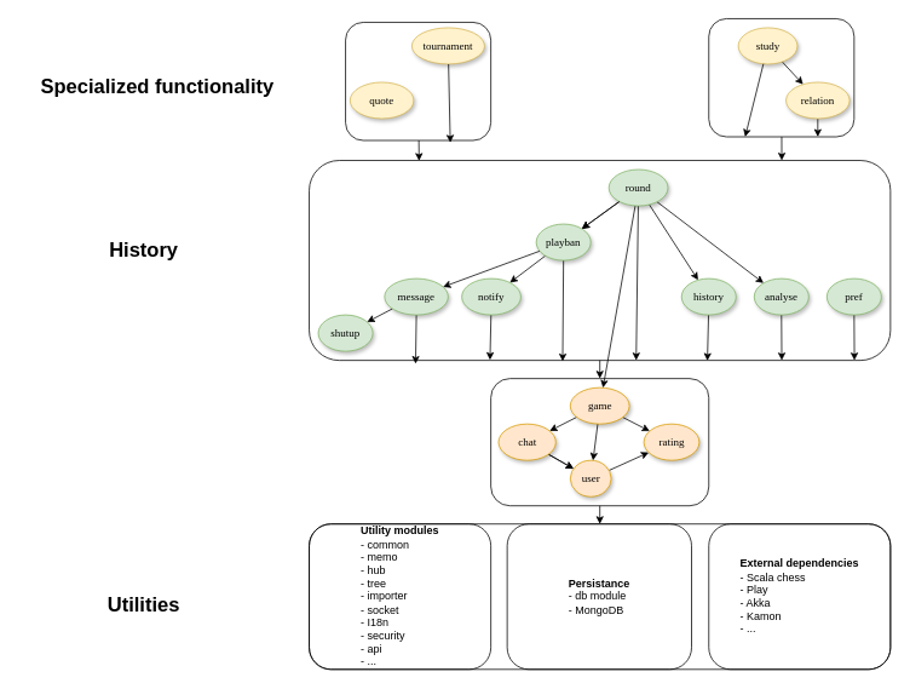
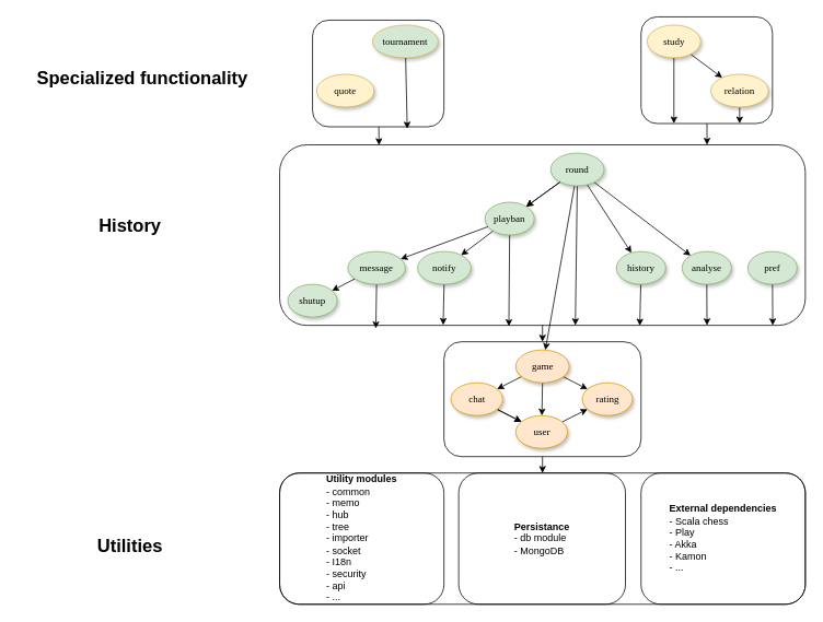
  <mxCell id="0" />
  <mxCell id="1" parent="0" />
  <mxCell id="2" style="edgeStyle=none;rounded=0;orthogonalLoop=1;jettySize=auto;html=1;entryX=0.813;entryY=0;entryDx=0;entryDy=0;entryPerimeter=0;" parent="1" source="3" target="7" edge="1"><mxGeometry relative="1" as="geometry"><mxPoint x="760" y="156" as="targetPoint" /></mxGeometry></mxCell>
  <mxCell id="3" value="" style="rounded=1;whiteSpace=wrap;html=1;fillColor=none;" parent="1" vertex="1"><mxGeometry x="780" y="20" width="160" height="130" as="geometry" /></mxCell>
  <mxCell id="4" style="edgeStyle=none;rounded=0;orthogonalLoop=1;jettySize=auto;html=1;entryX=0.5;entryY=0;entryDx=0;entryDy=0;" parent="1" source="5" target="51" edge="1"><mxGeometry relative="1" as="geometry" /></mxCell>
  <mxCell id="5" value="" style="rounded=1;whiteSpace=wrap;html=1;fillColor=none;" parent="1" vertex="1"><mxGeometry x="540" y="416" width="240" height="140" as="geometry" /></mxCell>
  <mxCell id="6" style="edgeStyle=none;rounded=0;orthogonalLoop=1;jettySize=auto;html=1;" parent="1" source="7" target="5" edge="1"><mxGeometry relative="1" as="geometry" /></mxCell>
  <mxCell id="7" value="" style="rounded=1;whiteSpace=wrap;html=1;fillColor=none;" parent="1" vertex="1"><mxGeometry x="340" y="176" width="640" height="220" as="geometry" /></mxCell>
  <mxCell id="8" style="edgeStyle=none;rounded=1;orthogonalLoop=1;jettySize=auto;html=1;" parent="1" source="16" target="10" edge="1"><mxGeometry relative="1" as="geometry" /></mxCell>
  <mxCell id="9" style="edgeStyle=none;rounded=1;orthogonalLoop=1;jettySize=auto;html=1;" parent="1" source="10" target="17" edge="1"><mxGeometry relative="1" as="geometry" /></mxCell>
- <mxCell id="10" value="user" style="ellipse;whiteSpace=wrap;html=1;rounded=0;shadow=1;comic=0;labelBackgroundColor=none;strokeColor=#d79b00;strokeWidth=1;fillColor=#ffe6cc;fontFamily=Verdana;fontSize=12;align=center;" parent="1" vertex="1"><mxGeometry x="627.5" y="506" width="45" height="40" as="geometry" /></mxCell>
+ <mxCell id="10" value="user" style="ellipse;whiteSpace=wrap;html=1;rounded=0;shadow=1;comic=0;labelBackgroundColor=none;strokeColor=#d79b00;strokeWidth=1;fillColor=#ffe6cc;fontFamily=Verdana;fontSize=12;align=center;" parent="1" vertex="1"><mxGeometry x="627.5" y="506" width="63" height="40" as="geometry" /></mxCell>
  <mxCell id="11" style="edgeStyle=none;rounded=1;orthogonalLoop=1;jettySize=auto;html=1;" parent="1" source="14" target="10" edge="1"><mxGeometry relative="1" as="geometry" /></mxCell>
  <mxCell id="12" style="edgeStyle=none;rounded=1;orthogonalLoop=1;jettySize=auto;html=1;" parent="1" source="14" target="16" edge="1"><mxGeometry relative="1" as="geometry" /></mxCell>
  <mxCell id="13" style="edgeStyle=none;rounded=1;orthogonalLoop=1;jettySize=auto;html=1;" parent="1" source="14" target="17" edge="1"><mxGeometry relative="1" as="geometry" /></mxCell>
  <mxCell id="14" value="game" style="ellipse;whiteSpace=wrap;html=1;rounded=0;shadow=1;comic=0;labelBackgroundColor=none;strokeColor=#d79b00;strokeWidth=1;fillColor=#ffe6cc;fontFamily=Verdana;fontSize=12;align=center;" parent="1" vertex="1"><mxGeometry x="627.5" y="426" width="65" height="40" as="geometry" /></mxCell>
  <mxCell id="15" style="edgeStyle=none;rounded=1;orthogonalLoop=1;jettySize=auto;html=1;" parent="1" source="16" target="10" edge="1"><mxGeometry relative="1" as="geometry" /></mxCell>
  <mxCell id="16" value="chat" style="ellipse;whiteSpace=wrap;html=1;rounded=0;shadow=1;comic=0;labelBackgroundColor=none;strokeColor=#d79b00;strokeWidth=1;fillColor=#ffe6cc;fontFamily=Verdana;fontSize=12;align=center;" parent="1" vertex="1"><mxGeometry x="548.5" y="466" width="63" height="40" as="geometry" /></mxCell>
  <mxCell id="17" value="rating" style="ellipse;whiteSpace=wrap;html=1;rounded=0;shadow=1;comic=0;labelBackgroundColor=none;strokeColor=#d79b00;strokeWidth=1;fillColor=#ffe6cc;fontFamily=Verdana;fontSize=12;align=center;" parent="1" vertex="1"><mxGeometry x="708.5" y="466" width="61" height="40" as="geometry" /></mxCell>
  <mxCell id="18" style="edgeStyle=none;rounded=1;orthogonalLoop=1;jettySize=auto;html=1;entryX=0.938;entryY=1;entryDx=0;entryDy=0;entryPerimeter=0;" parent="1" source="19" target="7" edge="1"><mxGeometry relative="1" as="geometry"><mxPoint x="710" y="386" as="targetPoint" /></mxGeometry></mxCell>
  <mxCell id="19" value="pref" style="ellipse;whiteSpace=wrap;html=1;rounded=0;shadow=1;comic=0;labelBackgroundColor=none;strokeColor=#82b366;strokeWidth=1;fillColor=#d5e8d4;fontFamily=Verdana;fontSize=12;align=center;" parent="1" vertex="1"><mxGeometry x="910" y="306" width="60" height="40" as="geometry" /></mxCell>
  <mxCell id="20" style="edgeStyle=none;rounded=1;orthogonalLoop=1;jettySize=auto;html=1;" parent="1" source="39" target="32" edge="1"><mxGeometry relative="1" as="geometry" /></mxCell>
  <mxCell id="21" style="edgeStyle=none;rounded=1;orthogonalLoop=1;jettySize=auto;html=1;entryX=0.436;entryY=1.005;entryDx=0;entryDy=0;entryPerimeter=0;" parent="1" source="39" target="7" edge="1"><mxGeometry relative="1" as="geometry"><mxPoint x="624" y="376" as="targetPoint" /></mxGeometry></mxCell>
  <mxCell id="22" style="edgeStyle=none;rounded=1;orthogonalLoop=1;jettySize=auto;html=1;" parent="1" source="28" target="14" edge="1"><mxGeometry relative="1" as="geometry" /></mxCell>
  <mxCell id="23" style="edgeStyle=none;rounded=1;orthogonalLoop=1;jettySize=auto;html=1;" parent="1" source="28" target="34" edge="1"><mxGeometry relative="1" as="geometry" /></mxCell>
  <mxCell id="24" style="edgeStyle=none;rounded=1;orthogonalLoop=1;jettySize=auto;html=1;" parent="1" source="28" edge="1"><mxGeometry relative="1" as="geometry"><mxPoint x="700" y="396" as="targetPoint" /></mxGeometry></mxCell>
  <mxCell id="25" style="edgeStyle=none;rounded=1;orthogonalLoop=1;jettySize=auto;html=1;" parent="1" source="39" target="38" edge="1"><mxGeometry relative="1" as="geometry" /></mxCell>
  <mxCell id="26" style="edgeStyle=none;rounded=1;orthogonalLoop=1;jettySize=auto;html=1;" parent="1" source="28" target="37" edge="1"><mxGeometry relative="1" as="geometry" /></mxCell>
  <mxCell id="27" style="rounded=0;orthogonalLoop=1;jettySize=auto;html=1;" parent="1" source="28" target="39" edge="1"><mxGeometry relative="1" as="geometry" /></mxCell>
  <mxCell id="28" value="round" style="ellipse;whiteSpace=wrap;html=1;rounded=0;shadow=1;comic=0;labelBackgroundColor=none;strokeColor=#82b366;strokeWidth=1;fillColor=#d5e8d4;fontFamily=Verdana;fontSize=12;align=center;" parent="1" vertex="1"><mxGeometry x="670" y="186" width="65" height="40" as="geometry" /></mxCell>
  <mxCell id="29" value="shutup" style="ellipse;whiteSpace=wrap;html=1;rounded=0;shadow=1;comic=0;labelBackgroundColor=none;strokeColor=#82b366;strokeWidth=1;fillColor=#d5e8d4;fontFamily=Verdana;fontSize=12;align=center;" parent="1" vertex="1"><mxGeometry x="350" y="346" width="60" height="40" as="geometry" /></mxCell>
  <mxCell id="30" style="edgeStyle=none;rounded=1;orthogonalLoop=1;jettySize=auto;html=1;entryX=0.183;entryY=1.017;entryDx=0;entryDy=0;entryPerimeter=0;" parent="1" source="32" target="7" edge="1"><mxGeometry relative="1" as="geometry"><mxPoint x="462" y="426" as="targetPoint" /></mxGeometry></mxCell>
  <mxCell id="31" style="edgeStyle=none;rounded=1;orthogonalLoop=1;jettySize=auto;html=1;" parent="1" source="32" target="29" edge="1"><mxGeometry relative="1" as="geometry" /></mxCell>
  <mxCell id="32" value="message" style="ellipse;whiteSpace=wrap;html=1;rounded=0;shadow=1;comic=0;labelBackgroundColor=none;strokeColor=#82b366;strokeWidth=1;fillColor=#d5e8d4;fontFamily=Verdana;fontSize=12;align=center;" parent="1" vertex="1"><mxGeometry x="423" y="306" width="70" height="40" as="geometry" /></mxCell>
  <mxCell id="33" style="edgeStyle=none;rounded=1;orthogonalLoop=1;jettySize=auto;html=1;entryX=0.685;entryY=1.002;entryDx=0;entryDy=0;entryPerimeter=0;" parent="1" source="34" target="7" edge="1"><mxGeometry relative="1" as="geometry"><mxPoint x="777" y="386" as="targetPoint" /></mxGeometry></mxCell>
  <mxCell id="34" value="history" style="ellipse;whiteSpace=wrap;html=1;rounded=0;shadow=1;comic=0;labelBackgroundColor=none;strokeColor=#82b366;strokeWidth=1;fillColor=#d5e8d4;fontFamily=Verdana;fontSize=12;align=center;" parent="1" vertex="1"><mxGeometry x="750" y="306" width="60" height="40" as="geometry" /></mxCell>
  <mxCell id="35" style="edgeStyle=none;rounded=1;orthogonalLoop=1;jettySize=auto;html=1;entryX=0.311;entryY=0.998;entryDx=0;entryDy=0;entryPerimeter=0;" parent="1" source="38" target="7" edge="1"><mxGeometry relative="1" as="geometry"><mxPoint x="544" y="406" as="targetPoint" /></mxGeometry></mxCell>
  <mxCell id="36" style="edgeStyle=none;rounded=1;orthogonalLoop=1;jettySize=auto;html=1;entryX=0.813;entryY=1;entryDx=0;entryDy=0;entryPerimeter=0;" parent="1" source="37" target="7" edge="1"><mxGeometry relative="1" as="geometry"><mxPoint x="640" y="426" as="targetPoint" /></mxGeometry></mxCell>
  <mxCell id="37" value="analyse" style="ellipse;whiteSpace=wrap;html=1;rounded=0;shadow=1;comic=0;labelBackgroundColor=none;strokeColor=#82b366;strokeWidth=1;fillColor=#d5e8d4;fontFamily=Verdana;fontSize=12;align=center;" parent="1" vertex="1"><mxGeometry x="830" y="306" width="60" height="40" as="geometry" /></mxCell>
  <mxCell id="38" value="notify" style="ellipse;whiteSpace=wrap;html=1;rounded=0;shadow=1;comic=0;labelBackgroundColor=none;strokeColor=#82b366;strokeWidth=1;fillColor=#d5e8d4;fontFamily=Verdana;fontSize=12;align=center;" parent="1" vertex="1"><mxGeometry x="508" y="306" width="65" height="40" as="geometry" /></mxCell>
  <mxCell id="39" value="&lt;div&gt;playban&lt;/div&gt;" style="ellipse;whiteSpace=wrap;html=1;rounded=0;shadow=1;comic=0;labelBackgroundColor=none;strokeColor=#82b366;strokeWidth=1;fillColor=#d5e8d4;fontFamily=Verdana;fontSize=12;align=center;" parent="1" vertex="1"><mxGeometry x="590" y="246" width="60" height="40" as="geometry" /></mxCell>
  <mxCell id="40" style="edgeStyle=none;rounded=1;orthogonalLoop=1;jettySize=auto;html=1;" parent="1" source="28" target="39" edge="1"><mxGeometry relative="1" as="geometry"><mxPoint x="588.511" y="105.271" as="sourcePoint" /><mxPoint x="516.56" y="297.741" as="targetPoint" /></mxGeometry></mxCell>
  <mxCell id="41" style="edgeStyle=none;rounded=0;orthogonalLoop=1;jettySize=auto;html=1;entryX=0.75;entryY=1;entryDx=0;entryDy=0;" parent="1" source="42" target="3" edge="1"><mxGeometry relative="1" as="geometry"><mxPoint x="886" y="136" as="targetPoint" /></mxGeometry></mxCell>
  <mxCell id="42" value="&lt;div&gt;relation&lt;/div&gt;" style="ellipse;whiteSpace=wrap;html=1;rounded=0;shadow=1;comic=0;labelBackgroundColor=none;strokeColor=#d6b656;strokeWidth=1;fillColor=#fff2cc;fontFamily=Verdana;fontSize=12;align=center;" parent="1" vertex="1"><mxGeometry x="865" y="90" width="70" height="40" as="geometry" /></mxCell>
  <mxCell id="43" style="edgeStyle=none;rounded=1;orthogonalLoop=1;jettySize=auto;html=1;" parent="1" source="44" target="42" edge="1"><mxGeometry relative="1" as="geometry" /></mxCell>
- <mxCell id="44" value="&lt;div&gt;study&lt;/div&gt;" style="ellipse;whiteSpace=wrap;html=1;rounded=0;shadow=1;comic=0;labelBackgroundColor=none;strokeColor=#d6b656;strokeWidth=1;fillColor=#fff2cc;fontFamily=Verdana;fontSize=12;align=center;" parent="1" vertex="1"><mxGeometry x="812.5" y="30" width="65" height="40" as="geometry" /></mxCell>
+ <mxCell id="44" value="&lt;div&gt;study&lt;/div&gt;" style="ellipse;whiteSpace=wrap;html=1;rounded=0;shadow=1;comic=0;labelBackgroundColor=none;strokeColor=#d6b656;strokeWidth=1;fillColor=#fff2cc;fontFamily=Verdana;fontSize=12;align=center;" parent="1" vertex="1"><mxGeometry x="787.5" y="30" width="65" height="40" as="geometry" /></mxCell>
  <mxCell id="45" value="" style="endArrow=classic;html=1;entryX=0.25;entryY=1;entryDx=0;entryDy=0;" parent="1" source="44" target="3" edge="1"><mxGeometry width="50" height="50" relative="1" as="geometry"><mxPoint x="650.5" y="185" as="sourcePoint" /><mxPoint x="822" y="126" as="targetPoint" /></mxGeometry></mxCell>
  <mxCell id="46" style="edgeStyle=none;rounded=0;orthogonalLoop=1;jettySize=auto;html=1;entryX=0.189;entryY=0.002;entryDx=0;entryDy=0;entryPerimeter=0;" parent="1" source="47" target="7" edge="1"><mxGeometry relative="1" as="geometry"><mxPoint x="570" y="154" as="targetPoint" /></mxGeometry></mxCell>
  <mxCell id="47" value="" style="rounded=1;whiteSpace=wrap;html=1;fillColor=none;" parent="1" vertex="1"><mxGeometry x="380" y="24" width="160" height="130" as="geometry" /></mxCell>
  <mxCell id="48" value="quote" style="ellipse;whiteSpace=wrap;html=1;rounded=0;shadow=1;comic=0;labelBackgroundColor=none;strokeColor=#d6b656;strokeWidth=1;fillColor=#fff2cc;fontFamily=Verdana;fontSize=12;align=center;" parent="1" vertex="1"><mxGeometry x="385" y="90" width="70" height="40" as="geometry" /></mxCell>
- <mxCell id="49" value="&lt;div&gt;tournament&lt;/div&gt;" style="ellipse;whiteSpace=wrap;html=1;rounded=0;shadow=1;comic=0;labelBackgroundColor=none;strokeColor=#d6b656;strokeWidth=1;fillColor=#fff2cc;fontFamily=Verdana;fontSize=12;align=center;" parent="1" vertex="1"><mxGeometry x="453" y="30" width="80" height="40" as="geometry" /></mxCell>
+ <mxCell id="49" value="&lt;div&gt;tournament&lt;/div&gt;" style="ellipse;whiteSpace=wrap;html=1;rounded=0;shadow=1;comic=0;labelBackgroundColor=none;strokeColor=#d6b656;strokeWidth=1;fillColor=#d5e8d4;fontFamily=Verdana;fontSize=12;align=center;" parent="1" vertex="1"><mxGeometry x="453" y="30" width="80" height="40" as="geometry" /></mxCell>
  <mxCell id="50" value="" style="endArrow=classic;html=1;entryX=0.721;entryY=1.018;entryDx=0;entryDy=0;entryPerimeter=0;" parent="1" source="49" target="47" edge="1"><mxGeometry width="50" height="50" relative="1" as="geometry"><mxPoint x="253" y="189" as="sourcePoint" /><mxPoint x="485" y="136" as="targetPoint" /></mxGeometry></mxCell>
  <mxCell id="51" value="" style="rounded=1;whiteSpace=wrap;html=1;fillColor=none;" parent="1" vertex="1"><mxGeometry x="340" y="576" width="640" height="160" as="geometry" /></mxCell>
  <mxCell id="52" value="&lt;div&gt;&lt;b&gt;Utility modules&lt;/b&gt;&lt;/div&gt;&lt;div align=&quot;left&quot;&gt;- common&lt;/div&gt;&lt;div align=&quot;left&quot;&gt;- memo&lt;/div&gt;&lt;div align=&quot;left&quot;&gt;- hub&lt;/div&gt;&lt;div align=&quot;left&quot;&gt;- tree&lt;/div&gt;&lt;div align=&quot;left&quot;&gt;- importer&lt;/div&gt;&lt;div align=&quot;left&quot;&gt;- socket&lt;/div&gt;&lt;div align=&quot;left&quot;&gt;- I18n&lt;/div&gt;&lt;div align=&quot;left&quot;&gt;- security&lt;/div&gt;&lt;div align=&quot;left&quot;&gt;- api&lt;br&gt;&lt;/div&gt;&lt;div align=&quot;left&quot;&gt;- ...&lt;b&gt;&lt;br&gt;&lt;/b&gt;&lt;/div&gt;" style="rounded=1;whiteSpace=wrap;html=1;fillColor=none;" parent="1" vertex="1"><mxGeometry x="340" y="576" width="200" height="160" as="geometry" /></mxCell>
  <mxCell id="53" value="&lt;div&gt;&lt;b&gt;External dependencies&lt;/b&gt;&lt;/div&gt;&lt;div align=&quot;left&quot;&gt;- Scala chess&lt;/div&gt;&lt;div align=&quot;left&quot;&gt;- Play&lt;/div&gt;&lt;div align=&quot;left&quot;&gt; &lt;/div&gt;&lt;div align=&quot;left&quot;&gt;- Akka&lt;/div&gt;&lt;div align=&quot;left&quot;&gt;- Kamon&lt;/div&gt;&lt;div align=&quot;left&quot;&gt;- ...&lt;br&gt;&lt;/div&gt;" style="rounded=1;whiteSpace=wrap;html=1;fillColor=none;" parent="1" vertex="1"><mxGeometry x="780" y="576" width="200" height="160" as="geometry" /></mxCell>
  <mxCell id="54" value="&lt;b&gt;Persistance&lt;/b&gt;&lt;div align=&quot;left&quot;&gt;- db module&lt;br&gt;&lt;/div&gt;&lt;div align=&quot;left&quot;&gt;- MongoDB&lt;/div&gt;" style="rounded=1;whiteSpace=wrap;html=1;fillColor=none;" parent="1" vertex="1"><mxGeometry x="558" y="576" width="203" height="160" as="geometry" /></mxCell>
  <mxCell id="55" value="&lt;font style=&quot;font-size: 22px&quot;&gt;&lt;b&gt;History&lt;br&gt;&lt;/b&gt;&lt;/font&gt;" style="text;html=1;strokeColor=none;fillColor=none;align=center;verticalAlign=middle;whiteSpace=wrap;rounded=0;" vertex="1" parent="1"><mxGeometry x="20" y="266" width="276" height="20" as="geometry" /></mxCell>
  <mxCell id="56" value="&lt;div&gt;&lt;font style=&quot;font-size: 22px&quot;&gt;&lt;b&gt;Specialized functionality&lt;/b&gt;&lt;/font&gt;&lt;/div&gt;" style="text;html=1;strokeColor=none;fillColor=none;align=center;verticalAlign=middle;whiteSpace=wrap;rounded=0;" vertex="1" parent="1"><mxGeometry x="35" y="85" width="276" height="20" as="geometry" /></mxCell>
  <mxCell id="57" value="&lt;font style=&quot;font-size: 22px&quot;&gt;&lt;b&gt;Utilities&lt;br&gt;&lt;/b&gt;&lt;/font&gt;" style="text;html=1;strokeColor=none;fillColor=none;align=center;verticalAlign=middle;whiteSpace=wrap;rounded=0;" vertex="1" parent="1"><mxGeometry x="20" y="656" width="276" height="20" as="geometry" /></mxCell>
